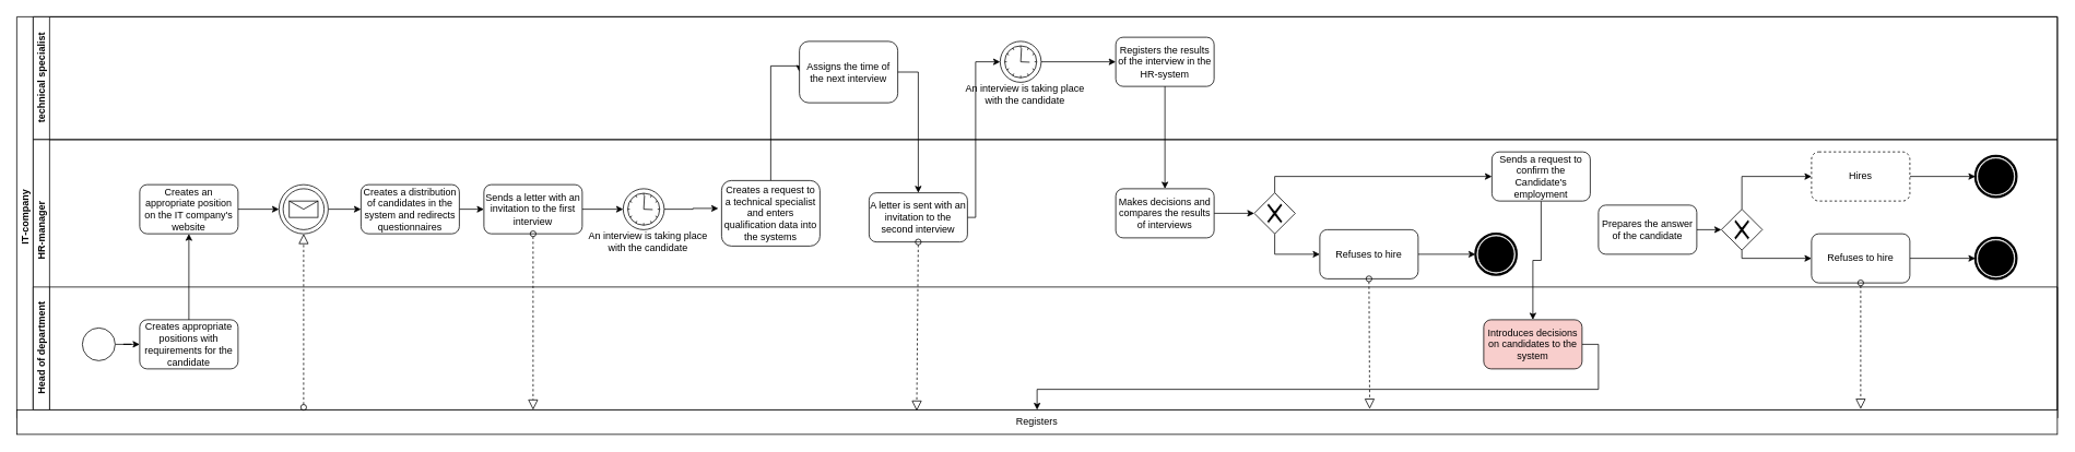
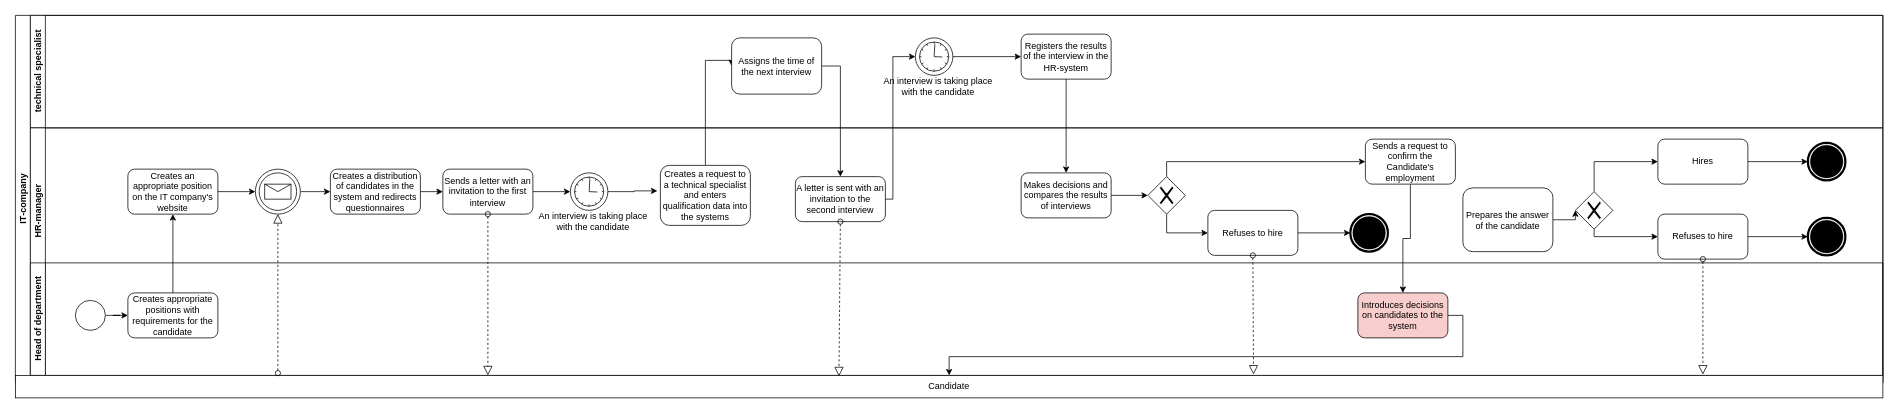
  <mxCell id="0" />
  <mxCell id="1" parent="0" />
  <mxCell id="2" value="ІТ-company" style="swimlane;html=1;childLayout=stackLayout;resizeParent=1;resizeParentMax=0;horizontal=0;startSize=20;horizontalStack=0;" parent="1" vertex="1"><mxGeometry x="20" y="20" width="2490" height="490" as="geometry" /></mxCell>
  <mxCell id="3" style="edgeStyle=orthogonalEdgeStyle;rounded=0;orthogonalLoop=1;jettySize=auto;html=1;exitX=0.5;exitY=0;exitDx=0;exitDy=0;entryX=0;entryY=0.5;entryDx=0;entryDy=0;" edge="1" parent="2" source="32" target="5"><mxGeometry relative="1" as="geometry"><Array as="points"><mxPoint x="920" y="60" /></Array></mxGeometry></mxCell>
  <mxCell id="4" value="technical specialist" style="swimlane;html=1;startSize=20;horizontal=0;" parent="2" vertex="1"><mxGeometry x="20" width="2470" height="150" as="geometry" /></mxCell>
  <mxCell id="5" value="Assigns the time of the next interview" style="rounded=1;whiteSpace=wrap;html=1;" vertex="1" parent="4"><mxGeometry x="935" y="30" width="120" height="75" as="geometry" /></mxCell>
  <mxCell id="6" style="edgeStyle=orthogonalEdgeStyle;rounded=0;orthogonalLoop=1;jettySize=auto;html=1;exitX=1;exitY=0.5;exitDx=0;exitDy=0;entryX=0;entryY=0.5;entryDx=0;entryDy=0;" edge="1" parent="4" source="7" target="8"><mxGeometry relative="1" as="geometry" /></mxCell>
  <mxCell id="7" value="" style="shape=mxgraph.bpmn.shape;html=1;verticalLabelPosition=bottom;labelBackgroundColor=#ffffff;verticalAlign=top;align=center;perimeter=ellipsePerimeter;outlineConnect=0;outline=standard;symbol=timer;" vertex="1" parent="4"><mxGeometry x="1180" y="30" width="50" height="50" as="geometry" /></mxCell>
  <mxCell id="8" value="Registers the results of the interview in the HR-system" style="rounded=1;whiteSpace=wrap;html=1;" vertex="1" parent="4"><mxGeometry x="1321" y="25" width="120" height="60" as="geometry" /></mxCell>
  <mxCell id="9" value="&lt;div&gt;An interview is taking place&lt;/div&gt;&lt;div&gt;with the candidate&lt;/div&gt;" style="text;html=1;align=center;verticalAlign=middle;resizable=0;points=[];autosize=1;" vertex="1" parent="4"><mxGeometry x="1130" y="80" width="160" height="30" as="geometry" /></mxCell>
  <mxCell id="10" style="edgeStyle=orthogonalEdgeStyle;rounded=0;orthogonalLoop=1;jettySize=auto;html=1;exitX=1;exitY=0.5;exitDx=0;exitDy=0;entryX=0.5;entryY=0;entryDx=0;entryDy=0;" edge="1" parent="2" source="5" target="36"><mxGeometry relative="1" as="geometry" /></mxCell>
  <mxCell id="11" style="edgeStyle=orthogonalEdgeStyle;rounded=0;orthogonalLoop=1;jettySize=auto;html=1;entryX=0;entryY=0.5;entryDx=0;entryDy=0;" edge="1" parent="2" source="36" target="7"><mxGeometry relative="1" as="geometry"><Array as="points"><mxPoint x="1170" y="245" /><mxPoint x="1170" y="55" /></Array></mxGeometry></mxCell>
  <mxCell id="12" style="edgeStyle=orthogonalEdgeStyle;rounded=0;orthogonalLoop=1;jettySize=auto;html=1;exitX=0.5;exitY=1;exitDx=0;exitDy=0;entryX=0.5;entryY=0;entryDx=0;entryDy=0;" edge="1" parent="2" source="8" target="20"><mxGeometry relative="1" as="geometry" /></mxCell>
  <mxCell id="13" value="&amp;nbsp; &amp;nbsp; &amp;nbsp; &amp;nbsp; &amp;nbsp; &amp;nbsp; &amp;nbsp; &amp;nbsp; &amp;nbsp; &amp;nbsp; &amp;nbsp; &amp;nbsp; &amp;nbsp; &amp;nbsp; &amp;nbsp; &amp;nbsp; &amp;nbsp; &amp;nbsp;НR-manager" style="swimlane;html=1;startSize=20;horizontal=0;strokeWidth=1;perimeterSpacing=0;" parent="2" vertex="1"><mxGeometry x="20" y="150" width="2470" height="340" as="geometry" /></mxCell>
  <mxCell id="14" style="edgeStyle=orthogonalEdgeStyle;rounded=0;orthogonalLoop=1;jettySize=auto;html=1;exitX=1;exitY=0.5;exitDx=0;exitDy=0;entryX=0;entryY=0.5;entryDx=0;entryDy=0;" edge="1" parent="13" source="15" target="19"><mxGeometry relative="1" as="geometry" /></mxCell>
- <mxCell id="15" value="Hires" style="rounded=1;whiteSpace=wrap;html=1;dashed=1;" vertex="1" parent="13"><mxGeometry x="2170" y="15" width="120" height="60" as="geometry" /></mxCell>
+ <mxCell id="15" value="Hires" style="rounded=1;whiteSpace=wrap;html=1;" vertex="1" parent="13"><mxGeometry x="2170" y="15" width="120" height="60" as="geometry" /></mxCell>
  <mxCell id="16" style="edgeStyle=orthogonalEdgeStyle;rounded=0;orthogonalLoop=1;jettySize=auto;html=1;exitX=1;exitY=0.5;exitDx=0;exitDy=0;entryX=0;entryY=0.5;entryDx=0;entryDy=0;" edge="1" parent="13" source="20" target="35"><mxGeometry relative="1" as="geometry" /></mxCell>
  <mxCell id="17" style="edgeStyle=orthogonalEdgeStyle;rounded=0;orthogonalLoop=1;jettySize=auto;html=1;exitX=0.5;exitY=1;exitDx=0;exitDy=0;" edge="1" parent="13" source="18" target="52"><mxGeometry relative="1" as="geometry" /></mxCell>
  <mxCell id="18" value="Sends a request to confirm the Candidate's employment" style="rounded=1;whiteSpace=wrap;html=1;" vertex="1" parent="13"><mxGeometry x="1780" y="15" width="120" height="60" as="geometry" /></mxCell>
  <mxCell id="19" value="" style="shape=mxgraph.bpmn.shape;html=1;verticalLabelPosition=bottom;labelBackgroundColor=#ffffff;verticalAlign=top;align=center;perimeter=ellipsePerimeter;outlineConnect=0;outline=end;symbol=terminate;" vertex="1" parent="13"><mxGeometry x="2370" y="20" width="50" height="50" as="geometry" /></mxCell>
  <mxCell id="20" value="Makes decisions and compares the results of interviews" style="rounded=1;whiteSpace=wrap;html=1;" vertex="1" parent="13"><mxGeometry x="1321" y="60" width="120" height="60" as="geometry" /></mxCell>
  <mxCell id="21" style="edgeStyle=orthogonalEdgeStyle;rounded=0;orthogonalLoop=1;jettySize=auto;html=1;exitX=1;exitY=0.5;exitDx=0;exitDy=0;entryX=0;entryY=0.5;entryDx=0;entryDy=0;" edge="1" parent="13" source="22" target="24"><mxGeometry relative="1" as="geometry" /></mxCell>
  <mxCell id="22" value="Creates an appropriate position on the IT company's website" style="rounded=1;whiteSpace=wrap;html=1;" vertex="1" parent="13"><mxGeometry x="130" y="55" width="120" height="60" as="geometry" /></mxCell>
  <mxCell id="23" style="edgeStyle=orthogonalEdgeStyle;rounded=0;orthogonalLoop=1;jettySize=auto;html=1;exitX=1;exitY=0.5;exitDx=0;exitDy=0;entryX=0;entryY=0.5;entryDx=0;entryDy=0;" edge="1" parent="13" source="24" target="27"><mxGeometry relative="1" as="geometry" /></mxCell>
  <mxCell id="24" value="" style="shape=mxgraph.bpmn.shape;html=1;verticalLabelPosition=bottom;labelBackgroundColor=#ffffff;verticalAlign=top;align=center;perimeter=ellipsePerimeter;outlineConnect=0;outline=standard;symbol=general;" vertex="1" parent="13"><mxGeometry x="300" y="55" width="60" height="60" as="geometry" /></mxCell>
  <mxCell id="25" value="" style="shape=mxgraph.bpmn.shape;html=1;verticalLabelPosition=bottom;labelBackgroundColor=#ffffff;verticalAlign=top;align=center;perimeter=ellipsePerimeter;outlineConnect=0;outline=standard;symbol=message;" vertex="1" parent="13"><mxGeometry x="305" y="60" width="50" height="50" as="geometry" /></mxCell>
  <mxCell id="26" style="edgeStyle=orthogonalEdgeStyle;rounded=0;orthogonalLoop=1;jettySize=auto;html=1;exitX=1;exitY=0.5;exitDx=0;exitDy=0;entryX=0;entryY=0.5;entryDx=0;entryDy=0;" edge="1" parent="13" source="27" target="29"><mxGeometry relative="1" as="geometry" /></mxCell>
  <mxCell id="27" value="Creates a distribution of candidates in the system and redirects questionnaires" style="rounded=1;whiteSpace=wrap;html=1;" vertex="1" parent="13"><mxGeometry x="400" y="55" width="120" height="60" as="geometry" /></mxCell>
  <mxCell id="28" style="edgeStyle=orthogonalEdgeStyle;rounded=0;orthogonalLoop=1;jettySize=auto;html=1;exitX=1;exitY=0.5;exitDx=0;exitDy=0;" edge="1" parent="13" source="29" target="31"><mxGeometry relative="1" as="geometry" /></mxCell>
  <mxCell id="29" value="Sends a letter with an invitation to the first interview" style="rounded=1;whiteSpace=wrap;html=1;" vertex="1" parent="13"><mxGeometry x="550" y="55" width="120" height="60" as="geometry" /></mxCell>
  <mxCell id="30" style="edgeStyle=orthogonalEdgeStyle;rounded=0;orthogonalLoop=1;jettySize=auto;html=1;exitX=1;exitY=0.5;exitDx=0;exitDy=0;entryX=-0.033;entryY=0.425;entryDx=0;entryDy=0;entryPerimeter=0;" edge="1" parent="13" source="31" target="32"><mxGeometry relative="1" as="geometry" /></mxCell>
  <mxCell id="31" value="" style="shape=mxgraph.bpmn.shape;html=1;verticalLabelPosition=bottom;labelBackgroundColor=#ffffff;verticalAlign=top;align=center;perimeter=ellipsePerimeter;outlineConnect=0;outline=standard;symbol=timer;" vertex="1" parent="13"><mxGeometry x="720" y="60" width="50" height="50" as="geometry" /></mxCell>
  <mxCell id="32" value="Creates a request to a technical specialist and enters qualification data into the systems" style="rounded=1;whiteSpace=wrap;html=1;" vertex="1" parent="13"><mxGeometry x="840" y="50" width="120" height="80" as="geometry" /></mxCell>
  <mxCell id="33" style="edgeStyle=orthogonalEdgeStyle;rounded=0;orthogonalLoop=1;jettySize=auto;html=1;exitX=0.5;exitY=0;exitDx=0;exitDy=0;entryX=0;entryY=0.5;entryDx=0;entryDy=0;" edge="1" parent="13" source="35" target="18"><mxGeometry relative="1" as="geometry" /></mxCell>
  <mxCell id="34" style="edgeStyle=orthogonalEdgeStyle;rounded=0;orthogonalLoop=1;jettySize=auto;html=1;exitX=0.5;exitY=1;exitDx=0;exitDy=0;entryX=0;entryY=0.5;entryDx=0;entryDy=0;" edge="1" parent="13" source="35" target="44"><mxGeometry relative="1" as="geometry" /></mxCell>
  <mxCell id="35" value="" style="shape=mxgraph.bpmn.shape;html=1;verticalLabelPosition=bottom;labelBackgroundColor=#ffffff;verticalAlign=top;align=center;perimeter=rhombusPerimeter;background=gateway;outlineConnect=0;outline=none;symbol=exclusiveGw;" vertex="1" parent="13"><mxGeometry x="1490" y="65" width="50" height="50" as="geometry" /></mxCell>
  <mxCell id="36" value="A letter is sent with an invitation to the second interview" style="rounded=1;whiteSpace=wrap;html=1;" vertex="1" parent="13"><mxGeometry x="1020" y="65" width="120" height="60" as="geometry" /></mxCell>
  <mxCell id="37" style="edgeStyle=orthogonalEdgeStyle;rounded=0;orthogonalLoop=1;jettySize=auto;html=1;exitX=0.5;exitY=1;exitDx=0;exitDy=0;entryX=0;entryY=0.5;entryDx=0;entryDy=0;" edge="1" parent="13" source="39" target="47"><mxGeometry relative="1" as="geometry"><Array as="points"><mxPoint x="2085" y="145" /></Array></mxGeometry></mxCell>
  <mxCell id="38" style="edgeStyle=orthogonalEdgeStyle;rounded=0;orthogonalLoop=1;jettySize=auto;html=1;exitX=0.5;exitY=0;exitDx=0;exitDy=0;entryX=0;entryY=0.5;entryDx=0;entryDy=0;" edge="1" parent="13" source="39" target="15"><mxGeometry relative="1" as="geometry" /></mxCell>
  <mxCell id="39" value="" style="shape=mxgraph.bpmn.shape;html=1;verticalLabelPosition=bottom;labelBackgroundColor=#ffffff;verticalAlign=top;align=center;perimeter=rhombusPerimeter;background=gateway;outlineConnect=0;outline=none;symbol=exclusiveGw;" vertex="1" parent="13"><mxGeometry x="2060" y="85" width="50" height="50" as="geometry" /></mxCell>
  <mxCell id="40" style="edgeStyle=orthogonalEdgeStyle;rounded=0;orthogonalLoop=1;jettySize=auto;html=1;exitX=1;exitY=0.5;exitDx=0;exitDy=0;entryX=0;entryY=0.5;entryDx=0;entryDy=0;" edge="1" parent="13" source="41" target="39"><mxGeometry relative="1" as="geometry" /></mxCell>
- <mxCell id="41" value="Prepares the answer of the candidate" style="rounded=1;whiteSpace=wrap;html=1;" vertex="1" parent="13"><mxGeometry x="1910" y="80" width="120" height="60" as="geometry" /></mxCell>
+ <mxCell id="41" value="Prepares the answer of the candidate" style="rounded=1;whiteSpace=wrap;html=1;" vertex="1" parent="13"><mxGeometry x="1910" y="80" width="120" height="85" as="geometry" /></mxCell>
  <mxCell id="42" value="&lt;div&gt;An interview is taking place&lt;/div&gt;&lt;div&gt;with the candidate&lt;/div&gt;" style="text;html=1;align=center;verticalAlign=middle;resizable=0;points=[];autosize=1;" vertex="1" parent="13"><mxGeometry x="670" y="110" width="160" height="30" as="geometry" /></mxCell>
  <mxCell id="43" style="edgeStyle=orthogonalEdgeStyle;rounded=0;orthogonalLoop=1;jettySize=auto;html=1;exitX=1;exitY=0.5;exitDx=0;exitDy=0;" edge="1" parent="13" source="44" target="45"><mxGeometry relative="1" as="geometry" /></mxCell>
  <mxCell id="44" value="Refuses to hire" style="rounded=1;whiteSpace=wrap;html=1;" vertex="1" parent="13"><mxGeometry x="1570" y="110" width="120" height="60" as="geometry" /></mxCell>
  <mxCell id="45" value="" style="shape=mxgraph.bpmn.shape;html=1;verticalLabelPosition=bottom;labelBackgroundColor=#ffffff;verticalAlign=top;align=center;perimeter=ellipsePerimeter;outlineConnect=0;outline=end;symbol=terminate;" vertex="1" parent="13"><mxGeometry x="1760" y="115" width="50" height="50" as="geometry" /></mxCell>
  <mxCell id="46" style="edgeStyle=orthogonalEdgeStyle;rounded=0;orthogonalLoop=1;jettySize=auto;html=1;exitX=1;exitY=0.5;exitDx=0;exitDy=0;entryX=0;entryY=0.5;entryDx=0;entryDy=0;" edge="1" parent="13" source="47" target="48"><mxGeometry relative="1" as="geometry" /></mxCell>
  <mxCell id="47" value="Refuses to hire" style="rounded=1;whiteSpace=wrap;html=1;" vertex="1" parent="13"><mxGeometry x="2170" y="115" width="120" height="60" as="geometry" /></mxCell>
  <mxCell id="48" value="" style="shape=mxgraph.bpmn.shape;html=1;verticalLabelPosition=bottom;labelBackgroundColor=#ffffff;verticalAlign=top;align=center;perimeter=ellipsePerimeter;outlineConnect=0;outline=end;symbol=terminate;" vertex="1" parent="13"><mxGeometry x="2370" y="120" width="50" height="50" as="geometry" /></mxCell>
  <mxCell id="49" style="edgeStyle=orthogonalEdgeStyle;rounded=0;orthogonalLoop=1;jettySize=auto;html=1;exitX=0.5;exitY=0;exitDx=0;exitDy=0;entryX=0.5;entryY=1;entryDx=0;entryDy=0;" edge="1" parent="13" source="53" target="22"><mxGeometry relative="1" as="geometry" /></mxCell>
  <mxCell id="50" style="edgeStyle=orthogonalEdgeStyle;rounded=0;orthogonalLoop=1;jettySize=auto;html=1;exitX=1;exitY=0.5;exitDx=0;exitDy=0;" edge="1" parent="13" source="52" target="57"><mxGeometry relative="1" as="geometry" /></mxCell>
  <mxCell id="51" value="Head of department" style="swimlane;html=1;startSize=20;horizontal=0;" vertex="1" parent="13"><mxGeometry y="180" width="2470" height="150" as="geometry"><mxRectangle x="20" width="1120" height="20" as="alternateBounds" /></mxGeometry></mxCell>
  <mxCell id="52" value="Introduces decisions on candidates to the system" style="whiteSpace=wrap;html=1;rounded=1;fillColor=#f8cecc;" vertex="1" parent="51"><mxGeometry x="1770" y="40" width="120" height="60" as="geometry" /></mxCell>
  <mxCell id="53" value="Creates appropriate positions with requirements for the candidate" style="rounded=1;whiteSpace=wrap;html=1;" vertex="1" parent="51"><mxGeometry x="130" y="40" width="120" height="60" as="geometry" /></mxCell>
  <mxCell id="54" style="edgeStyle=orthogonalEdgeStyle;rounded=0;orthogonalLoop=1;jettySize=auto;html=1;entryX=0;entryY=0.5;entryDx=0;entryDy=0;" edge="1" parent="51" source="55" target="53"><mxGeometry relative="1" as="geometry" /></mxCell>
  <mxCell id="55" value="" style="ellipse;whiteSpace=wrap;html=1;" vertex="1" parent="51"><mxGeometry x="60" y="50" width="40" height="40" as="geometry" /></mxCell>
  <mxCell id="56" value="" style="startArrow=oval;startFill=0;startSize=7;endArrow=block;endFill=0;endSize=10;dashed=1;html=1;exitX=0.5;exitY=1;exitDx=0;exitDy=0;" edge="1" parent="13" source="29"><mxGeometry width="100" relative="1" as="geometry"><mxPoint x="710" y="20" as="sourcePoint" /><mxPoint x="610" y="330" as="targetPoint" /></mxGeometry></mxCell>
- <mxCell id="57" value="Registers" style="rounded=0;whiteSpace=wrap;html=1;" vertex="1" parent="1"><mxGeometry x="20" y="500" width="2490" height="30" as="geometry" /></mxCell>
+ <mxCell id="57" value="Candidate" style="rounded=0;whiteSpace=wrap;html=1;" vertex="1" parent="1"><mxGeometry x="20" y="500" width="2490" height="30" as="geometry" /></mxCell>
  <mxCell id="58" value="" style="endArrow=none;dashed=1;html=1;entryX=0.5;entryY=1;entryDx=0;entryDy=0;" edge="1" parent="1" target="24"><mxGeometry width="50" height="50" relative="1" as="geometry"><mxPoint x="370" y="285" as="sourcePoint" /><mxPoint x="366" y="340" as="targetPoint" /></mxGeometry></mxCell>
  <mxCell id="59" value="" style="startArrow=oval;startFill=0;startSize=7;endArrow=block;endFill=0;endSize=10;dashed=1;html=1;entryX=0.5;entryY=1;entryDx=0;entryDy=0;" edge="1" parent="1" target="24"><mxGeometry width="100" relative="1" as="geometry"><mxPoint x="370" y="497" as="sourcePoint" /><mxPoint x="850" y="190" as="targetPoint" /></mxGeometry></mxCell>
  <mxCell id="60" value="" style="startArrow=oval;startFill=0;startSize=7;endArrow=block;endFill=0;endSize=10;dashed=1;html=1;exitX=0.5;exitY=1;exitDx=0;exitDy=0;entryX=0.441;entryY=0.043;entryDx=0;entryDy=0;entryPerimeter=0;" edge="1" parent="1" source="36" target="57"><mxGeometry width="100" relative="1" as="geometry"><mxPoint x="670" y="305" as="sourcePoint" /><mxPoint x="670" y="520" as="targetPoint" /></mxGeometry></mxCell>
  <mxCell id="61" value="" style="startArrow=oval;startFill=0;startSize=7;endArrow=block;endFill=0;endSize=10;dashed=1;html=1;exitX=0.5;exitY=1;exitDx=0;exitDy=0;entryX=0.663;entryY=-0.035;entryDx=0;entryDy=0;entryPerimeter=0;" edge="1" parent="1" source="44" target="57"><mxGeometry width="100" relative="1" as="geometry"><mxPoint x="680" y="315" as="sourcePoint" /><mxPoint x="680" y="530" as="targetPoint" /></mxGeometry></mxCell>
  <mxCell id="62" value="" style="startArrow=oval;startFill=0;startSize=7;endArrow=block;endFill=0;endSize=10;dashed=1;html=1;exitX=0.5;exitY=1;exitDx=0;exitDy=0;" edge="1" parent="1" source="47"><mxGeometry width="100" relative="1" as="geometry"><mxPoint x="1680" y="350" as="sourcePoint" /><mxPoint x="2270" y="499" as="targetPoint" /></mxGeometry></mxCell>
